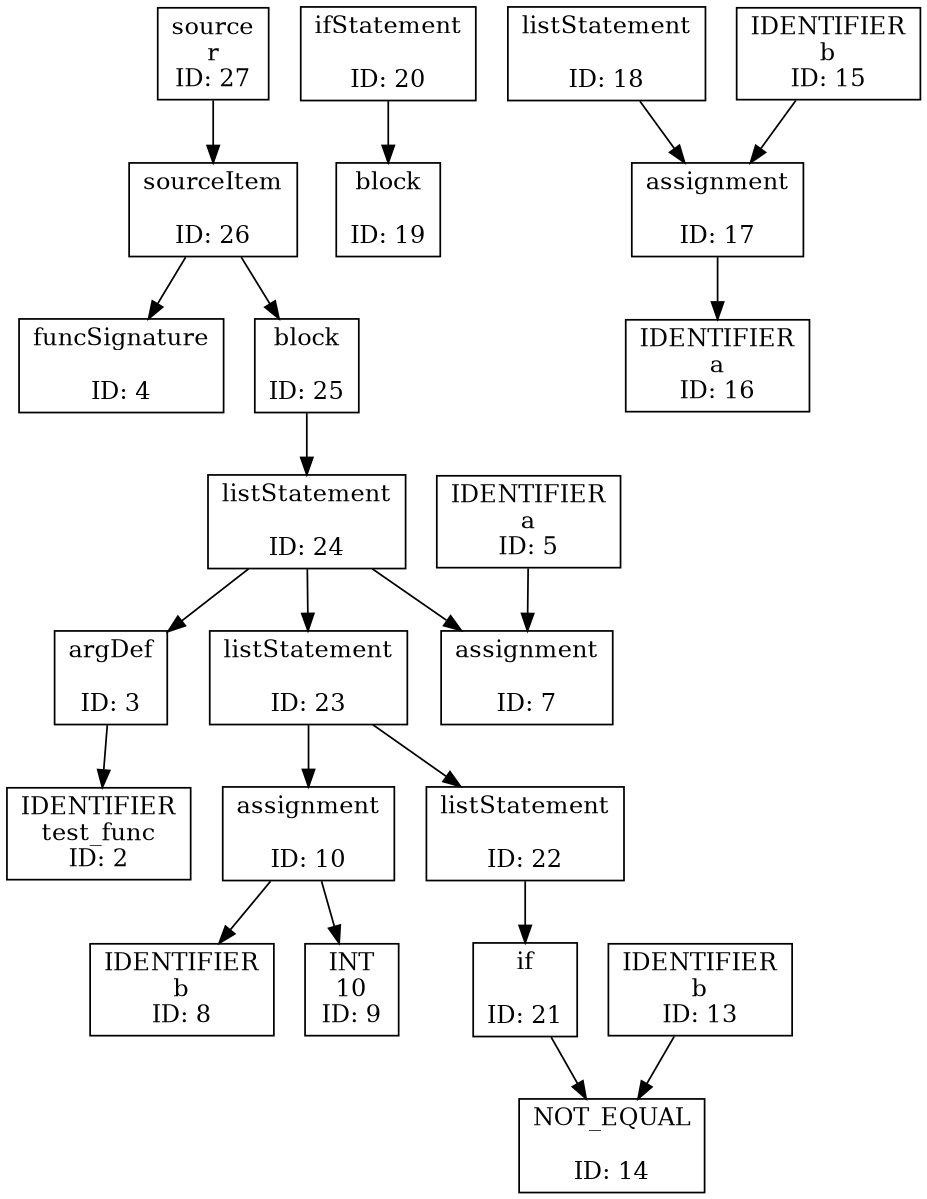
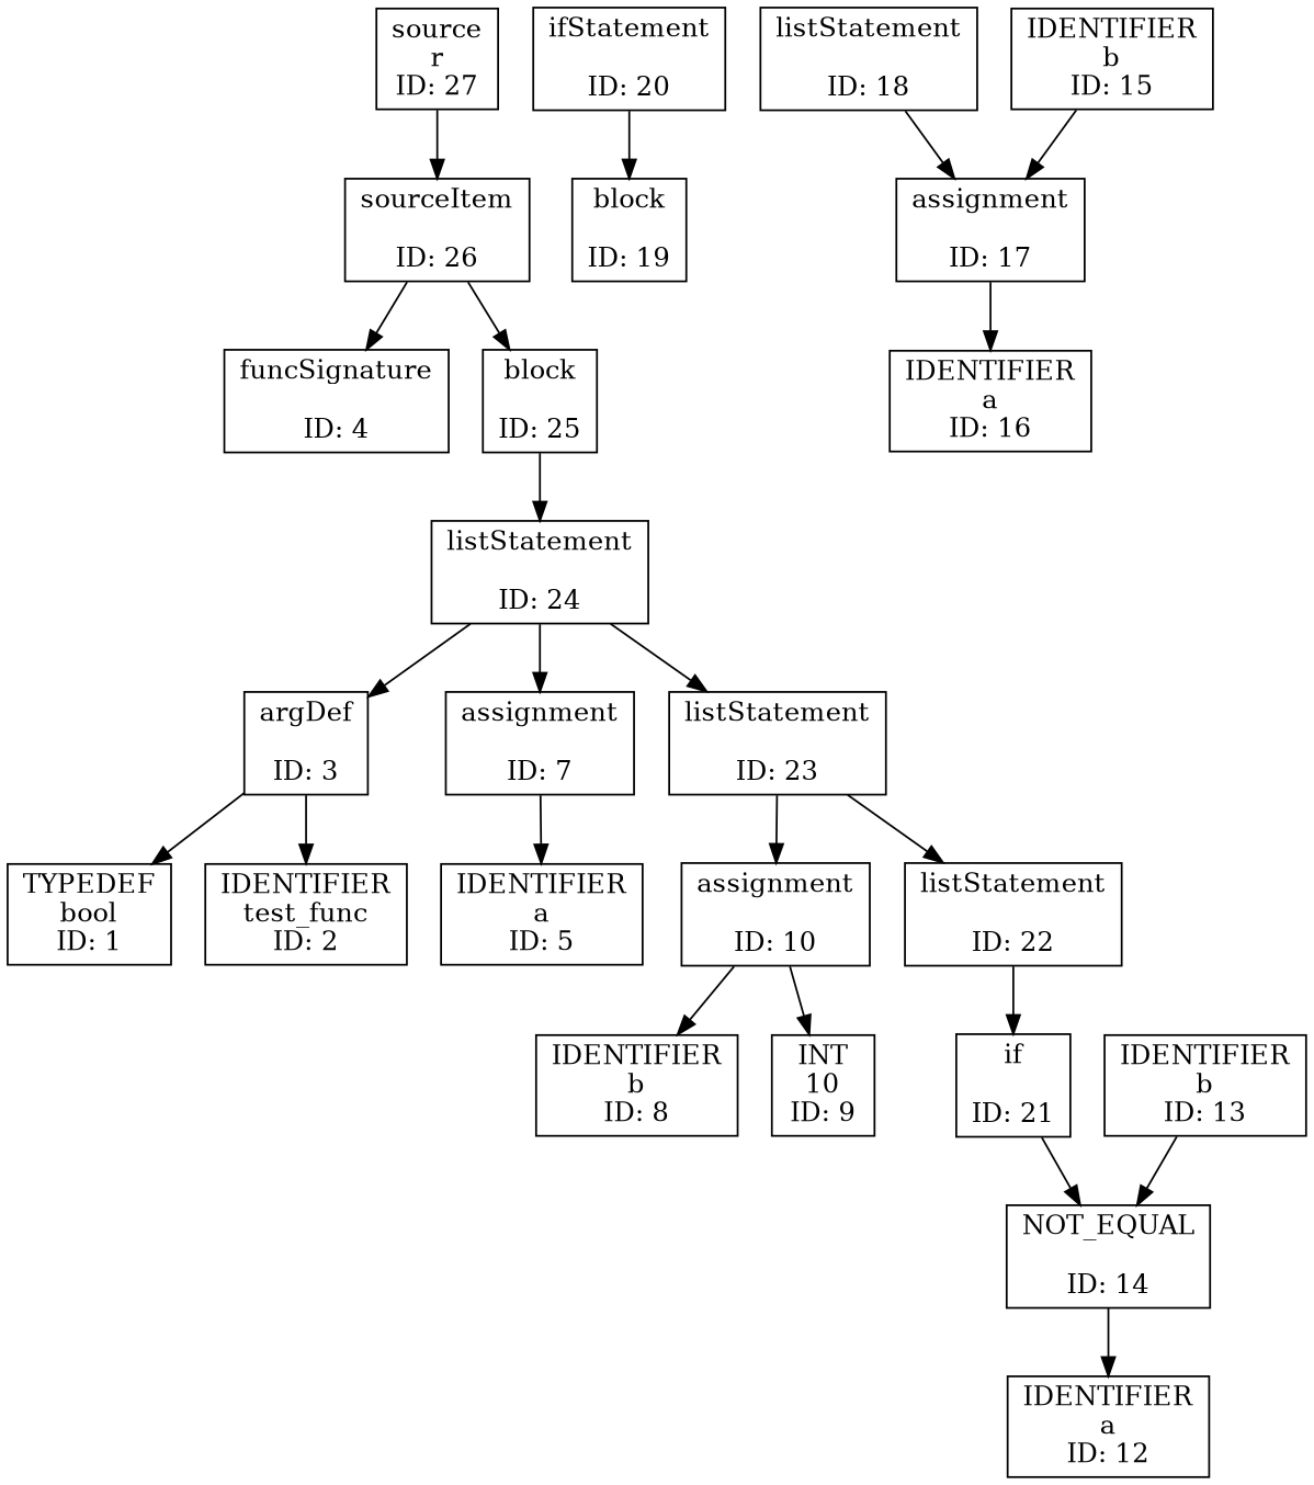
  digraph {
    node [shape=box]
    "source\nr\nID: 27"
    "sourceItem\n\nID: 26"
    "funcSignature\n\nID: 4"
    "block\n\nID: 25"
    "listStatement\n\nID: 24"
    "argDef\n\nID: 3"
+   "TYPEDEF\nbool\nID: 1"
    "IDENTIFIER\ntest_func\nID: 2"
    "assignment\n\nID: 7"
    "listStatement\n\nID: 23"
    "IDENTIFIER\na\nID: 5"
    "assignment\n\nID: 10"
    "listStatement\n\nID: 22"
    "IDENTIFIER\nb\nID: 8"
    "INT\n10\nID: 9"
    "if\n\nID: 21"
    "NOT_EQUAL\n\nID: 14"
+   "IDENTIFIER\na\nID: 12"
    "ifStatement\n\nID: 20"
    "block\n\nID: 19"
    "IDENTIFIER\nb\nID: 13"
    "listStatement\n\nID: 18"
    "assignment\n\nID: 17"
    "IDENTIFIER\na\nID: 16"
    "IDENTIFIER\nb\nID: 15"
    "source\nr\nID: 27" -> "sourceItem\n\nID: 26"
    "sourceItem\n\nID: 26" -> "funcSignature\n\nID: 4"
    "sourceItem\n\nID: 26" -> "block\n\nID: 25"
    "block\n\nID: 25" -> "listStatement\n\nID: 24"
    "listStatement\n\nID: 24" -> "argDef\n\nID: 3"
    "listStatement\n\nID: 24" -> "assignment\n\nID: 7"
    "listStatement\n\nID: 24" -> "listStatement\n\nID: 23"
+   "argDef\n\nID: 3" -> "TYPEDEF\nbool\nID: 1"
    "argDef\n\nID: 3" -> "IDENTIFIER\ntest_func\nID: 2"
-   "IDENTIFIER\na\nID: 5" -> "assignment\n\nID: 7"
+   "assignment\n\nID: 7" -> "IDENTIFIER\na\nID: 5"
    "listStatement\n\nID: 23" -> "assignment\n\nID: 10"
    "listStatement\n\nID: 23" -> "listStatement\n\nID: 22"
    "assignment\n\nID: 10" -> "IDENTIFIER\nb\nID: 8"
    "assignment\n\nID: 10" -> "INT\n10\nID: 9"
    "listStatement\n\nID: 22" -> "if\n\nID: 21"
    "if\n\nID: 21" -> "NOT_EQUAL\n\nID: 14"
+   "NOT_EQUAL\n\nID: 14" -> "IDENTIFIER\na\nID: 12"
    "ifStatement\n\nID: 20" -> "block\n\nID: 19"
    "IDENTIFIER\nb\nID: 13" -> "NOT_EQUAL\n\nID: 14"
    "listStatement\n\nID: 18" -> "assignment\n\nID: 17"
    "assignment\n\nID: 17" -> "IDENTIFIER\na\nID: 16"
    "IDENTIFIER\nb\nID: 15" -> "assignment\n\nID: 17"
  }
